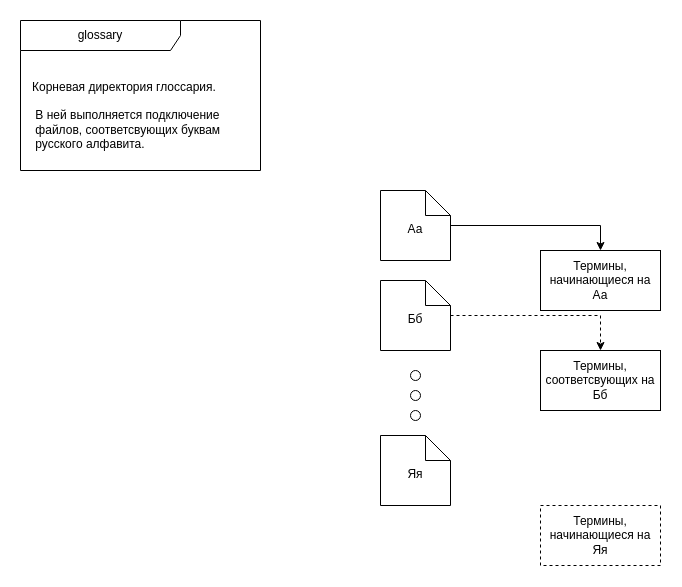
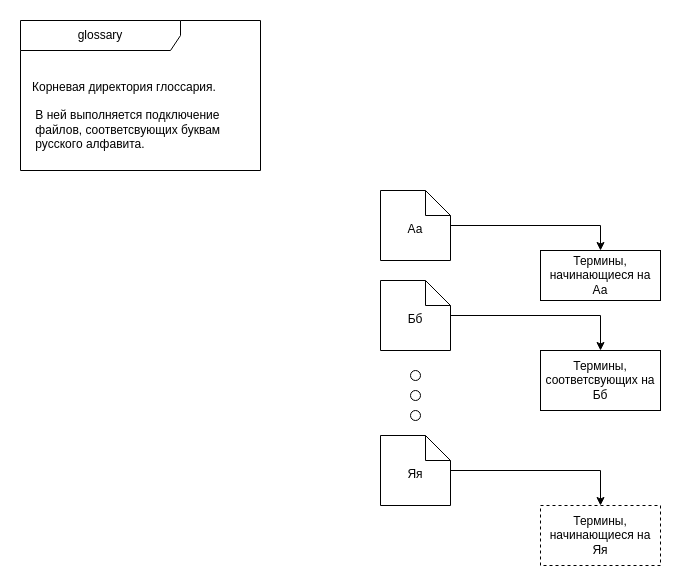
  <mxCell id="0" />
  <mxCell id="1" parent="0" />
  <mxCell id="2" value="glossary" style="shape=umlFrame;whiteSpace=wrap;html=1;pointerEvents=0;recursiveResize=0;container=1;collapsible=0;width=160;height=30;" vertex="1" parent="1"><mxGeometry x="20" y="20" width="240" height="150" as="geometry" /></mxCell>
  <mxCell id="3" value="Корневая директория глоссария.&amp;nbsp;&lt;div&gt;&lt;br&gt;&lt;/div&gt;&lt;div&gt;&amp;nbsp;В ней выполняется подключение&lt;/div&gt;&lt;div&gt;&amp;nbsp;файлов,&amp;nbsp;&lt;span style=&quot;background-color: initial;&quot;&gt;соответсвующих буквам&lt;/span&gt;&lt;/div&gt;&lt;div&gt;&lt;span style=&quot;background-color: initial;&quot;&gt;&amp;nbsp;русского алфавита.&amp;nbsp;&lt;/span&gt;&lt;/div&gt;" style="text;html=1;align=left;verticalAlign=middle;resizable=0;points=[];autosize=1;strokeColor=none;fillColor=none;" vertex="1" parent="2"><mxGeometry x="10" y="50" width="210" height="90" as="geometry" /></mxCell>
  <mxCell id="4" value="" style="group" vertex="1" connectable="0" parent="1"><mxGeometry x="380" y="190" width="70" height="315" as="geometry" /></mxCell>
  <mxCell id="5" value="Аа" style="shape=note2;boundedLbl=1;whiteSpace=wrap;html=1;size=25;verticalAlign=top;align=center;" vertex="1" parent="4"><mxGeometry width="70" height="70" as="geometry" /></mxCell>
  <mxCell id="6" value="Бб" style="shape=note2;boundedLbl=1;whiteSpace=wrap;html=1;size=25;verticalAlign=top;align=center;" vertex="1" parent="4"><mxGeometry y="90" width="70" height="70" as="geometry" /></mxCell>
  <mxCell id="7" value="" style="group" vertex="1" connectable="0" parent="4"><mxGeometry y="180" width="70" height="135" as="geometry" /></mxCell>
  <mxCell id="8" value="Яя" style="shape=note2;boundedLbl=1;whiteSpace=wrap;html=1;size=25;verticalAlign=top;align=center;" vertex="1" parent="7"><mxGeometry y="65" width="70" height="70" as="geometry" /></mxCell>
  <mxCell id="9" value="" style="group" vertex="1" connectable="0" parent="7"><mxGeometry x="30" width="10" height="50" as="geometry" /></mxCell>
  <mxCell id="10" value="" style="ellipse;" vertex="1" parent="9"><mxGeometry width="10" height="10" as="geometry" /></mxCell>
  <mxCell id="11" value="" style="ellipse;" vertex="1" parent="9"><mxGeometry y="20" width="10" height="10" as="geometry" /></mxCell>
  <mxCell id="12" value="" style="ellipse;" vertex="1" parent="9"><mxGeometry y="40" width="10" height="10" as="geometry" /></mxCell>
- <mxCell id="13" value="Термины, начинающиеся на Аа" style="rounded=0;whiteSpace=wrap;html=1;" vertex="1" parent="1"><mxGeometry x="540" y="250" width="120" height="60" as="geometry" /></mxCell>
+ <mxCell id="13" value="Термины, начинающиеся на Аа" style="rounded=0;whiteSpace=wrap;html=1;" vertex="1" parent="1"><mxGeometry x="540" y="250" width="120" height="50" as="geometry" /></mxCell>
  <mxCell id="14" value="Термины, соответсвующих на Бб" style="rounded=0;whiteSpace=wrap;html=1;" vertex="1" parent="1"><mxGeometry x="540" y="350" width="120" height="60" as="geometry" /></mxCell>
  <mxCell id="15" value="Термины, начинающиеся на Яя" style="rounded=0;whiteSpace=wrap;html=1;dashed=1;" vertex="1" parent="1"><mxGeometry x="540" y="505" width="120" height="60" as="geometry" /></mxCell>
  <mxCell id="16" style="edgeStyle=orthogonalEdgeStyle;rounded=0;orthogonalLoop=1;jettySize=auto;html=1;entryX=0.5;entryY=0;entryDx=0;entryDy=0;" edge="1" parent="1" source="5" target="13"><mxGeometry relative="1" as="geometry" /></mxCell>
- <mxCell id="17" style="edgeStyle=orthogonalEdgeStyle;rounded=0;orthogonalLoop=1;jettySize=auto;html=1;entryX=0.5;entryY=0;entryDx=0;entryDy=0;dashed=1;" edge="1" parent="1" source="6" target="14"><mxGeometry relative="1" as="geometry" /></mxCell>
+ <mxCell id="17" style="edgeStyle=orthogonalEdgeStyle;rounded=0;orthogonalLoop=1;jettySize=auto;html=1;entryX=0.5;entryY=0;entryDx=0;entryDy=0;" edge="1" parent="1" source="6" target="14"><mxGeometry relative="1" as="geometry" /></mxCell>
+ <mxCell id="18" style="edgeStyle=orthogonalEdgeStyle;rounded=0;orthogonalLoop=1;jettySize=auto;html=1;entryX=0.5;entryY=0;entryDx=0;entryDy=0;" edge="1" parent="1" source="8" target="15"><mxGeometry relative="1" as="geometry" /></mxCell>
